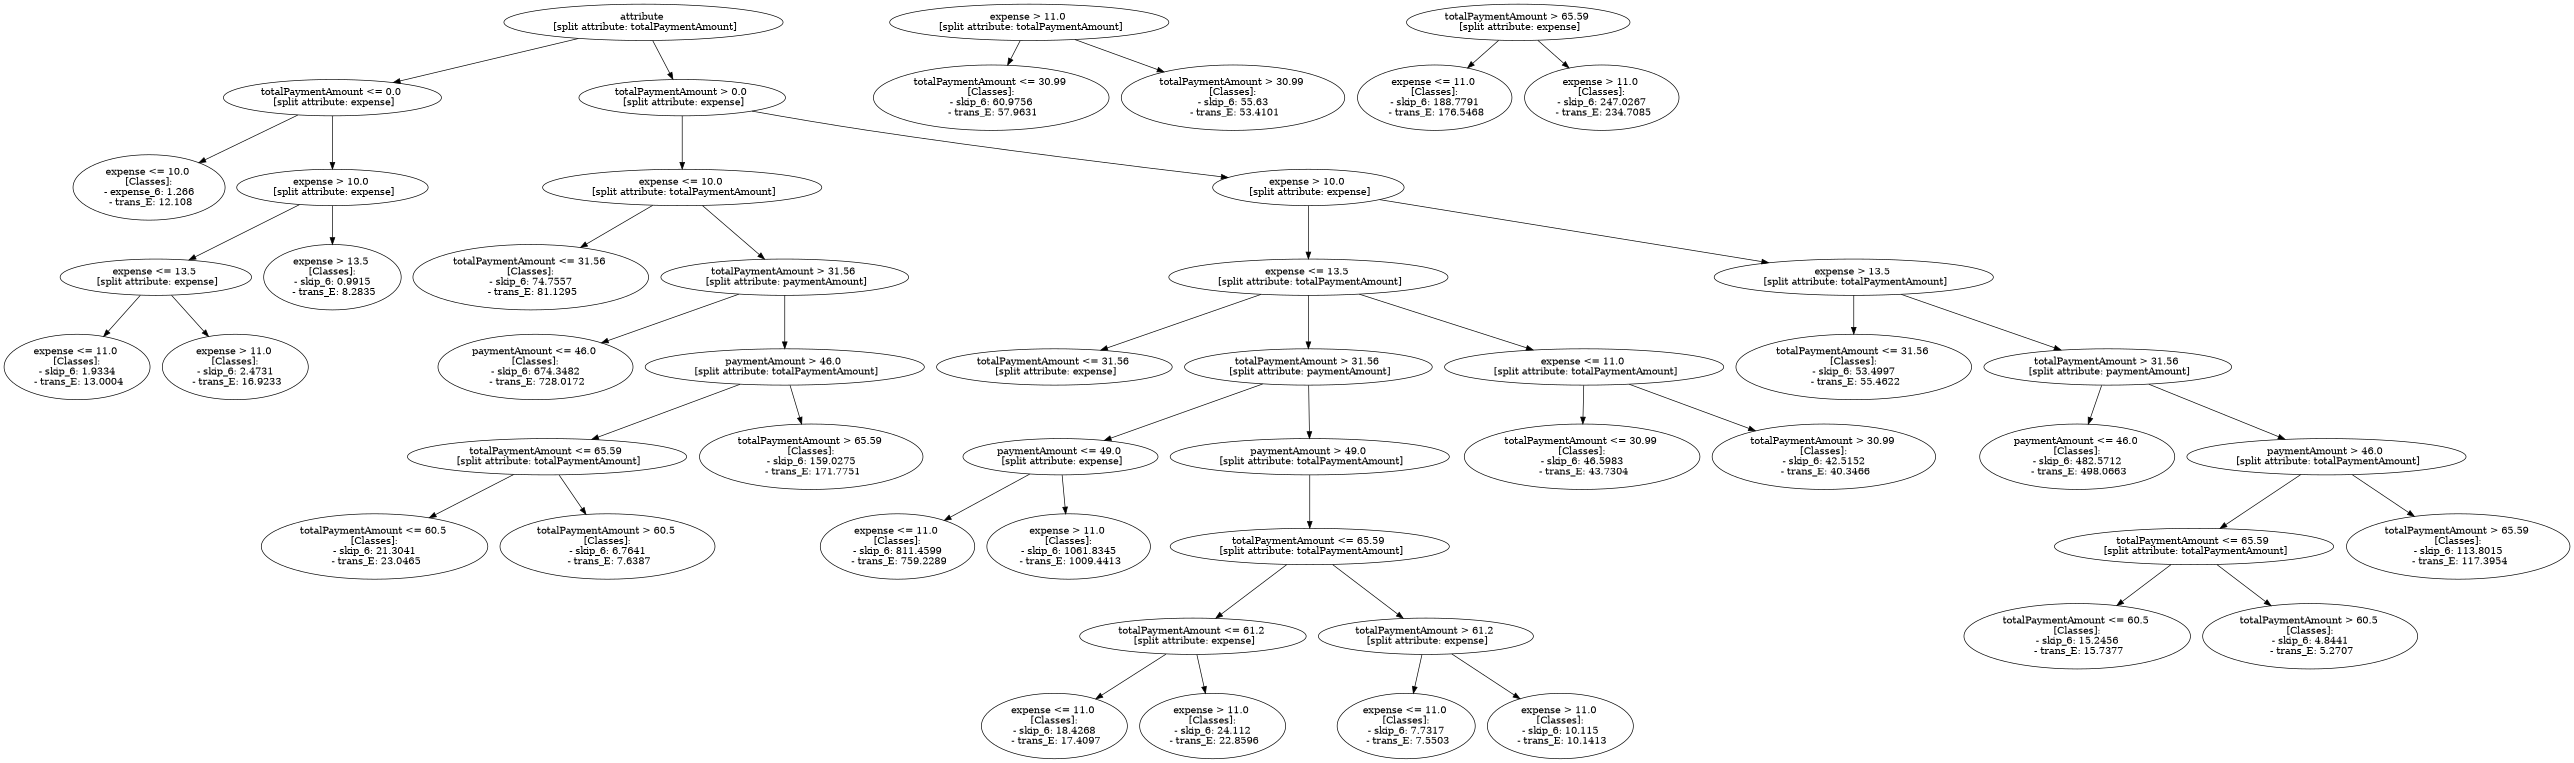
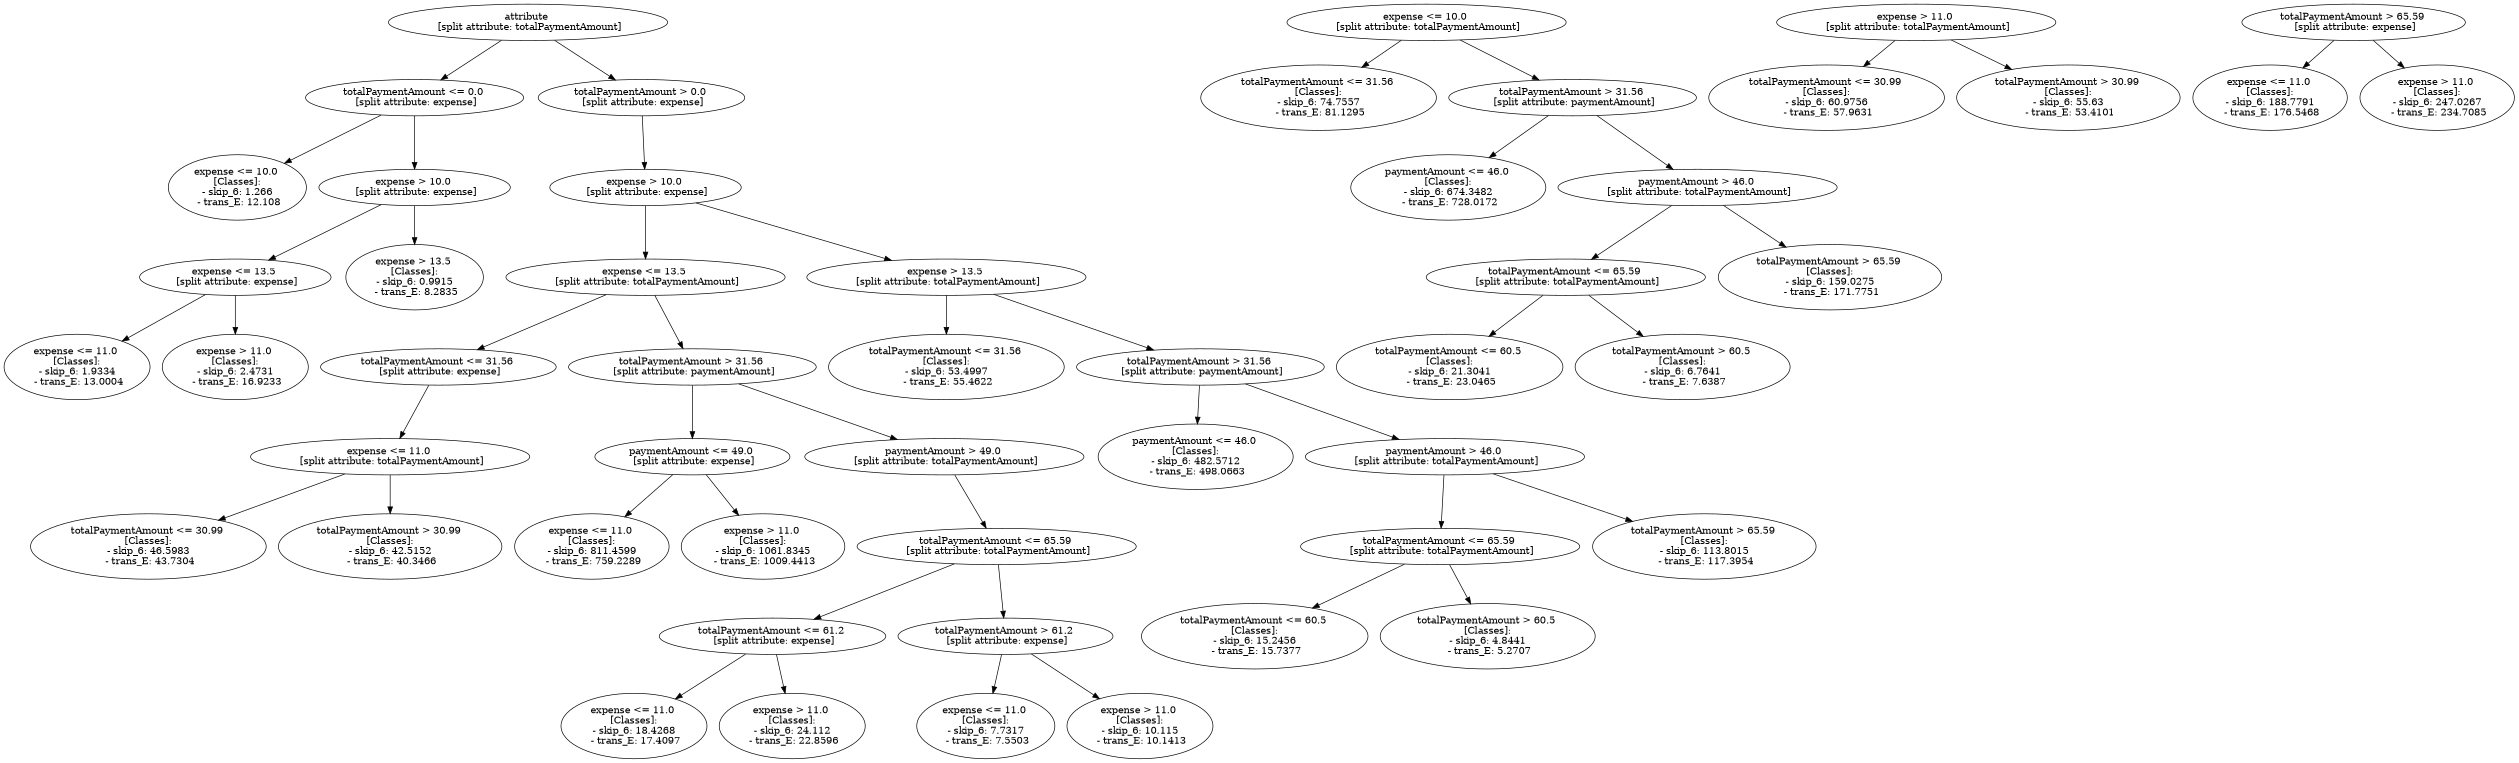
  digraph {
    n1 [label="attribute \n [split attribute: totalPaymentAmount]"]
    n2 [label="totalPaymentAmount <= 0.0 \n [split attribute: expense]"]
    n3 [label="totalPaymentAmount > 0.0 \n [split attribute: expense]"]
-   n4 [label="expense <= 10.0 \n [Classes]: \n - expense_6: 1.266 \n - trans_E: 12.108"]
+   n4 [label="expense <= 10.0 \n [Classes]: \n - skip_6: 1.266 \n - trans_E: 12.108"]
    n5 [label="expense > 10.0 \n [split attribute: expense]"]
    n6 [label="expense <= 10.0 \n [split attribute: totalPaymentAmount]"]
    n7 [label="expense > 10.0 \n [split attribute: expense]"]
    n8 [label="expense <= 13.5 \n [split attribute: expense]"]
    n9 [label="expense > 13.5 \n [Classes]: \n - skip_6: 0.9915 \n - trans_E: 8.2835"]
    n10 [label="expense <= 11.0 \n [Classes]: \n - skip_6: 1.9334 \n - trans_E: 13.0004"]
    n11 [label="expense > 11.0 \n [Classes]: \n - skip_6: 2.4731 \n - trans_E: 16.9233"]
    n12 [label="totalPaymentAmount <= 31.56 \n [Classes]: \n - skip_6: 74.7557 \n - trans_E: 81.1295"]
    n13 [label="totalPaymentAmount > 31.56 \n [split attribute: paymentAmount]"]
    n14 [label="expense <= 13.5 \n [split attribute: totalPaymentAmount]"]
    n15 [label="expense > 13.5 \n [split attribute: totalPaymentAmount]"]
    n16 [label="paymentAmount <= 46.0 \n [Classes]: \n - skip_6: 674.3482 \n - trans_E: 728.0172"]
    n17 [label="paymentAmount > 46.0 \n [split attribute: totalPaymentAmount]"]
    n18 [label="totalPaymentAmount <= 65.59 \n [split attribute: totalPaymentAmount]"]
    n19 [label="totalPaymentAmount > 65.59 \n [Classes]: \n - skip_6: 159.0275 \n - trans_E: 171.7751"]
    n20 [label="totalPaymentAmount <= 60.5 \n [Classes]: \n - skip_6: 21.3041 \n - trans_E: 23.0465"]
    n21 [label="totalPaymentAmount > 60.5 \n [Classes]: \n - skip_6: 6.7641 \n - trans_E: 7.6387"]
    n22 [label="totalPaymentAmount <= 31.56 \n [split attribute: expense]"]
    n23 [label="totalPaymentAmount > 31.56 \n [split attribute: paymentAmount]"]
    n24 [label="totalPaymentAmount <= 31.56 \n [Classes]: \n - skip_6: 53.4997 \n - trans_E: 55.4622"]
    n25 [label="totalPaymentAmount > 31.56 \n [split attribute: paymentAmount]"]
    n26 [label="expense <= 11.0 \n [split attribute: totalPaymentAmount]"]
    n27 [label="paymentAmount <= 49.0 \n [split attribute: expense]"]
    n28 [label="paymentAmount > 49.0 \n [split attribute: totalPaymentAmount]"]
    n29 [label="totalPaymentAmount <= 30.99 \n [Classes]: \n - skip_6: 46.5983 \n - trans_E: 43.7304"]
    n30 [label="totalPaymentAmount > 30.99 \n [Classes]: \n - skip_6: 42.5152 \n - trans_E: 40.3466"]
    n31 [label="expense > 11.0 \n [split attribute: totalPaymentAmount]"]
    n32 [label="totalPaymentAmount <= 30.99 \n [Classes]: \n - skip_6: 60.9756 \n - trans_E: 57.9631"]
    n33 [label="totalPaymentAmount > 30.99 \n [Classes]: \n - skip_6: 55.63 \n - trans_E: 53.4101"]
    n34 [label="expense <= 11.0 \n [Classes]: \n - skip_6: 811.4599 \n - trans_E: 759.2289"]
    n35 [label="expense > 11.0 \n [Classes]: \n - skip_6: 1061.8345 \n - trans_E: 1009.4413"]
    n36 [label="totalPaymentAmount <= 65.59 \n [split attribute: totalPaymentAmount]"]
    n37 [label="totalPaymentAmount <= 61.2 \n [split attribute: expense]"]
    n38 [label="totalPaymentAmount > 61.2 \n [split attribute: expense]"]
    n39 [label="totalPaymentAmount > 65.59 \n [split attribute: expense]"]
    n40 [label="expense <= 11.0 \n [Classes]: \n - skip_6: 188.7791 \n - trans_E: 176.5468"]
    n41 [label="expense > 11.0 \n [Classes]: \n - skip_6: 247.0267 \n - trans_E: 234.7085"]
    n42 [label="expense <= 11.0 \n [Classes]: \n - skip_6: 18.4268 \n - trans_E: 17.4097"]
    n43 [label="expense > 11.0 \n [Classes]: \n - skip_6: 24.112 \n - trans_E: 22.8596"]
    n44 [label="expense <= 11.0 \n [Classes]: \n - skip_6: 7.7317 \n - trans_E: 7.5503"]
    n45 [label="expense > 11.0 \n [Classes]: \n - skip_6: 10.115 \n - trans_E: 10.1413"]
    n46 [label="paymentAmount <= 46.0 \n [Classes]: \n - skip_6: 482.5712 \n - trans_E: 498.0663"]
    n47 [label="paymentAmount > 46.0 \n [split attribute: totalPaymentAmount]"]
    n48 [label="totalPaymentAmount <= 65.59 \n [split attribute: totalPaymentAmount]"]
    n49 [label="totalPaymentAmount > 65.59 \n [Classes]: \n - skip_6: 113.8015 \n - trans_E: 117.3954"]
    n50 [label="totalPaymentAmount <= 60.5 \n [Classes]: \n - skip_6: 15.2456 \n - trans_E: 15.7377"]
    n51 [label="totalPaymentAmount > 60.5 \n [Classes]: \n - skip_6: 4.8441 \n - trans_E: 5.2707"]
    n1 -> n2
    n1 -> n3
    n2 -> n4
    n2 -> n5
-   n3 -> n6
    n3 -> n7
    n5 -> n8
    n5 -> n9
    n6 -> n12
    n6 -> n13
    n7 -> n14
    n7 -> n15
    n8 -> n10
    n8 -> n11
    n13 -> n16
    n13 -> n17
    n14 -> n22
    n14 -> n23
    n15 -> n24
    n15 -> n25
    n17 -> n18
    n17 -> n19
    n18 -> n20
    n18 -> n21
-   n14 -> n26
+   n22 -> n26
    n23 -> n27
    n23 -> n28
    n25 -> n46
    n25 -> n47
    n26 -> n29
    n26 -> n30
    n27 -> n34
    n27 -> n35
    n28 -> n36
    n31 -> n32
    n31 -> n33
    n36 -> n37
    n36 -> n38
    n37 -> n42
    n37 -> n43
    n38 -> n44
    n38 -> n45
    n39 -> n40
    n39 -> n41
    n47 -> n48
    n47 -> n49
    n48 -> n50
    n48 -> n51
  }
